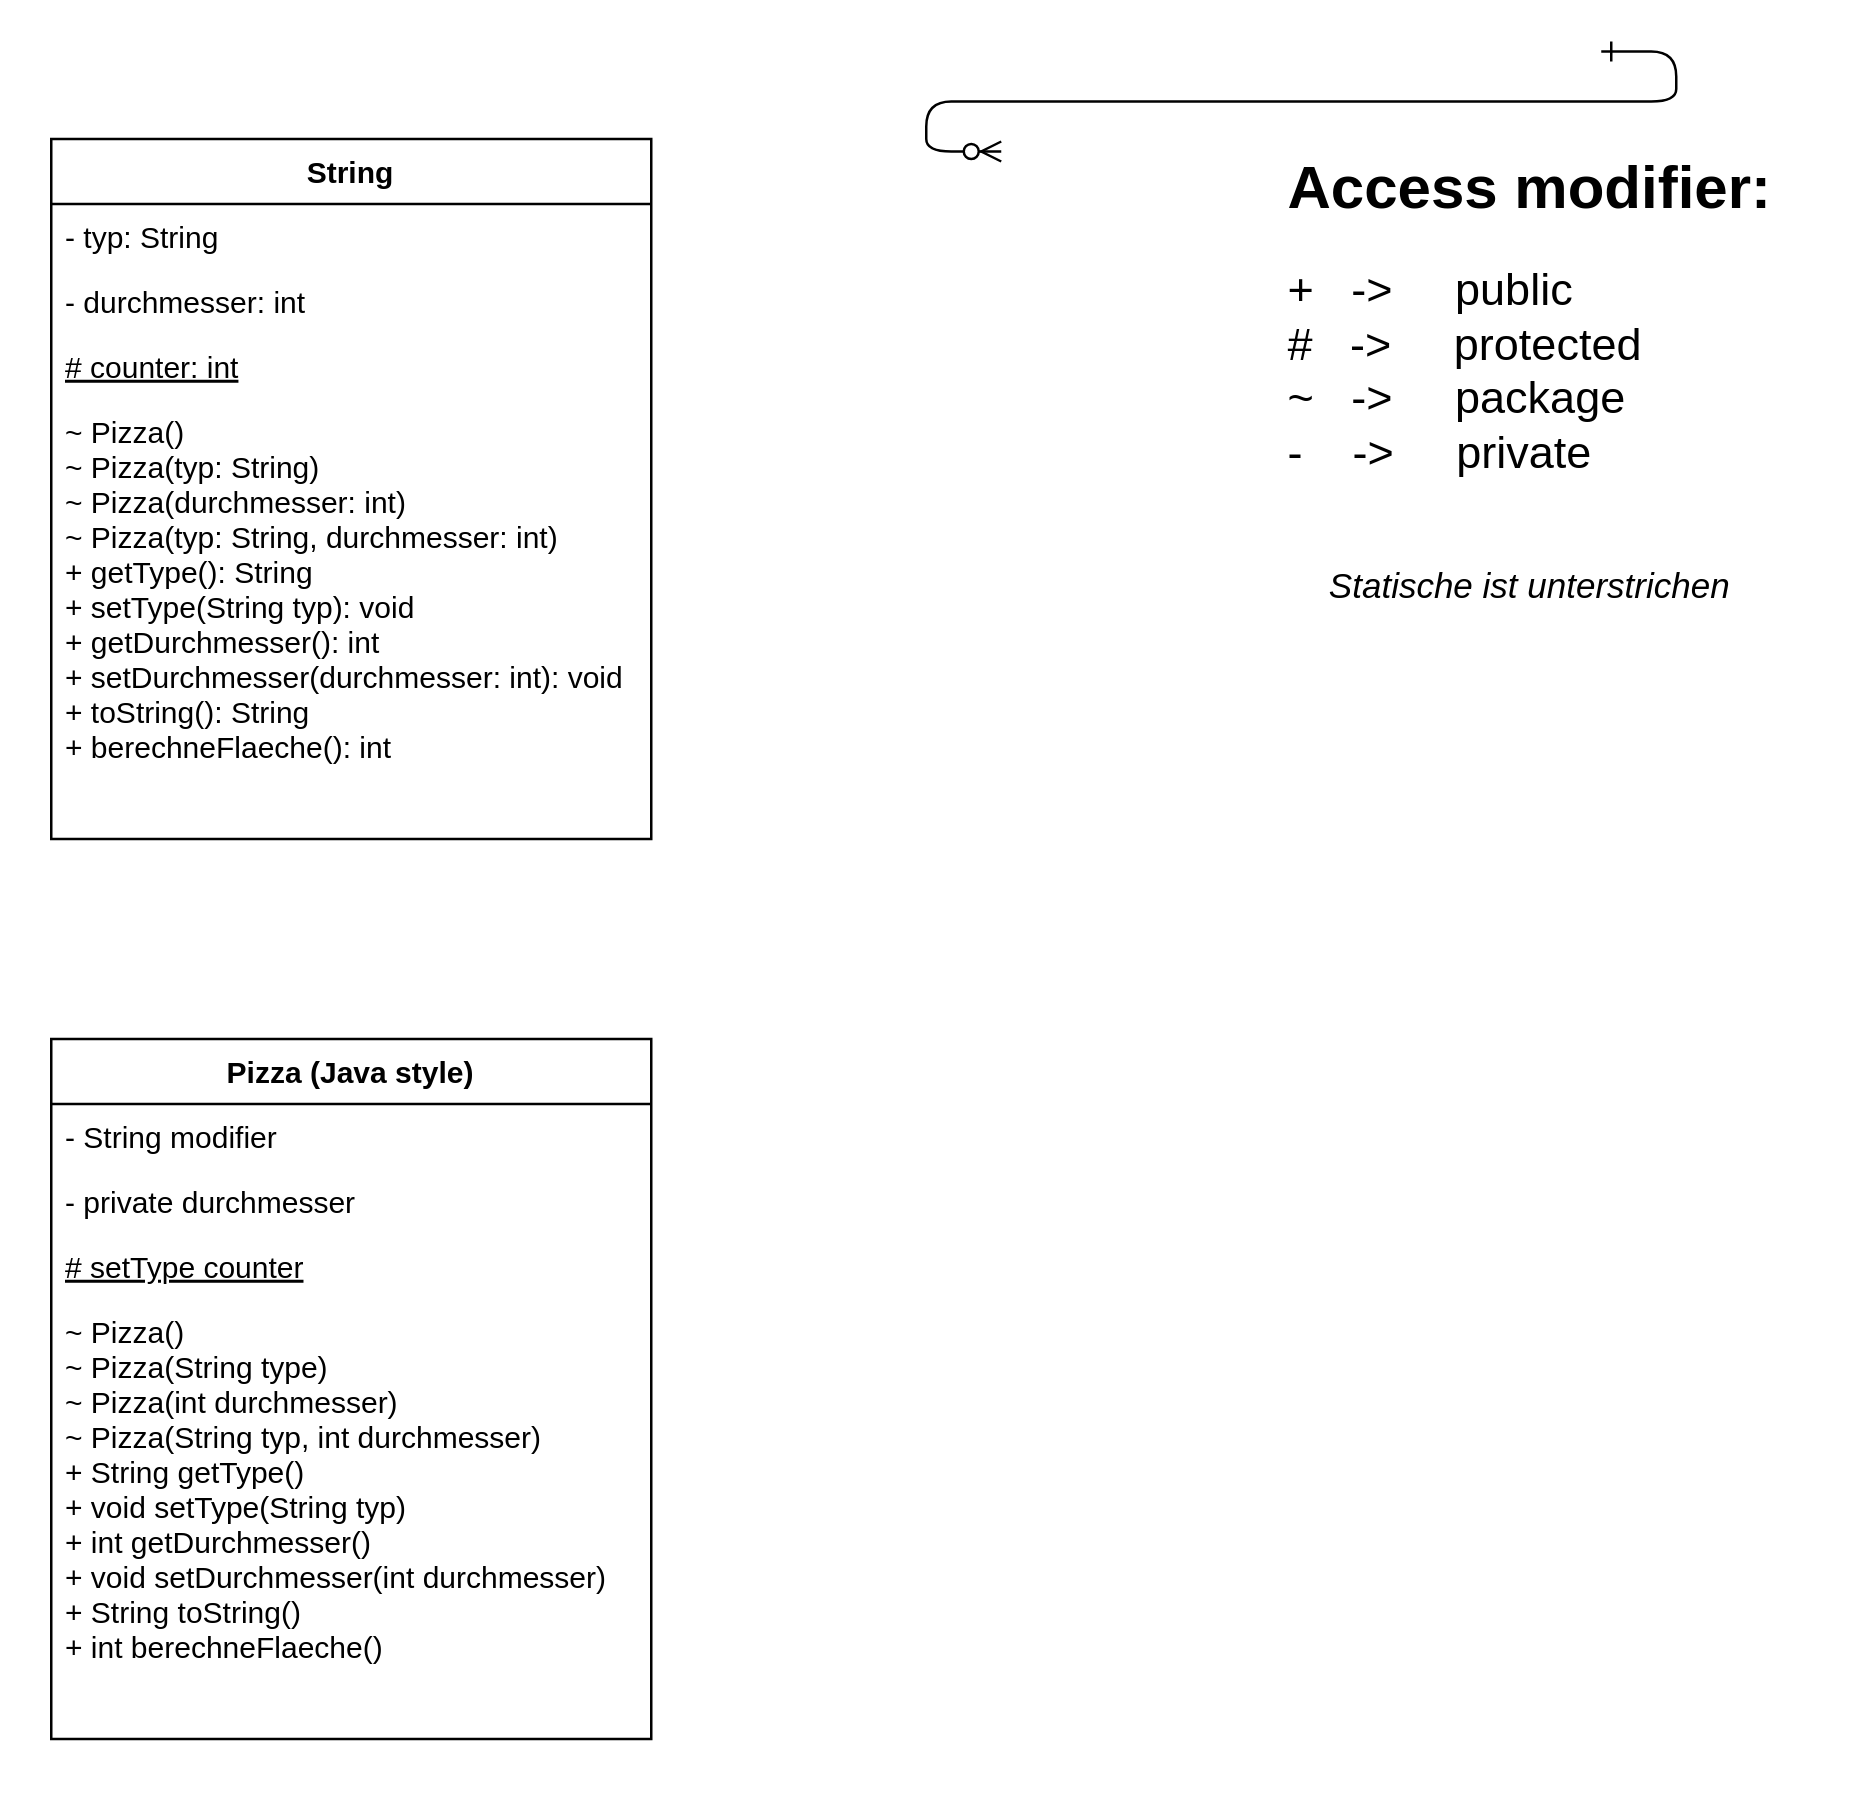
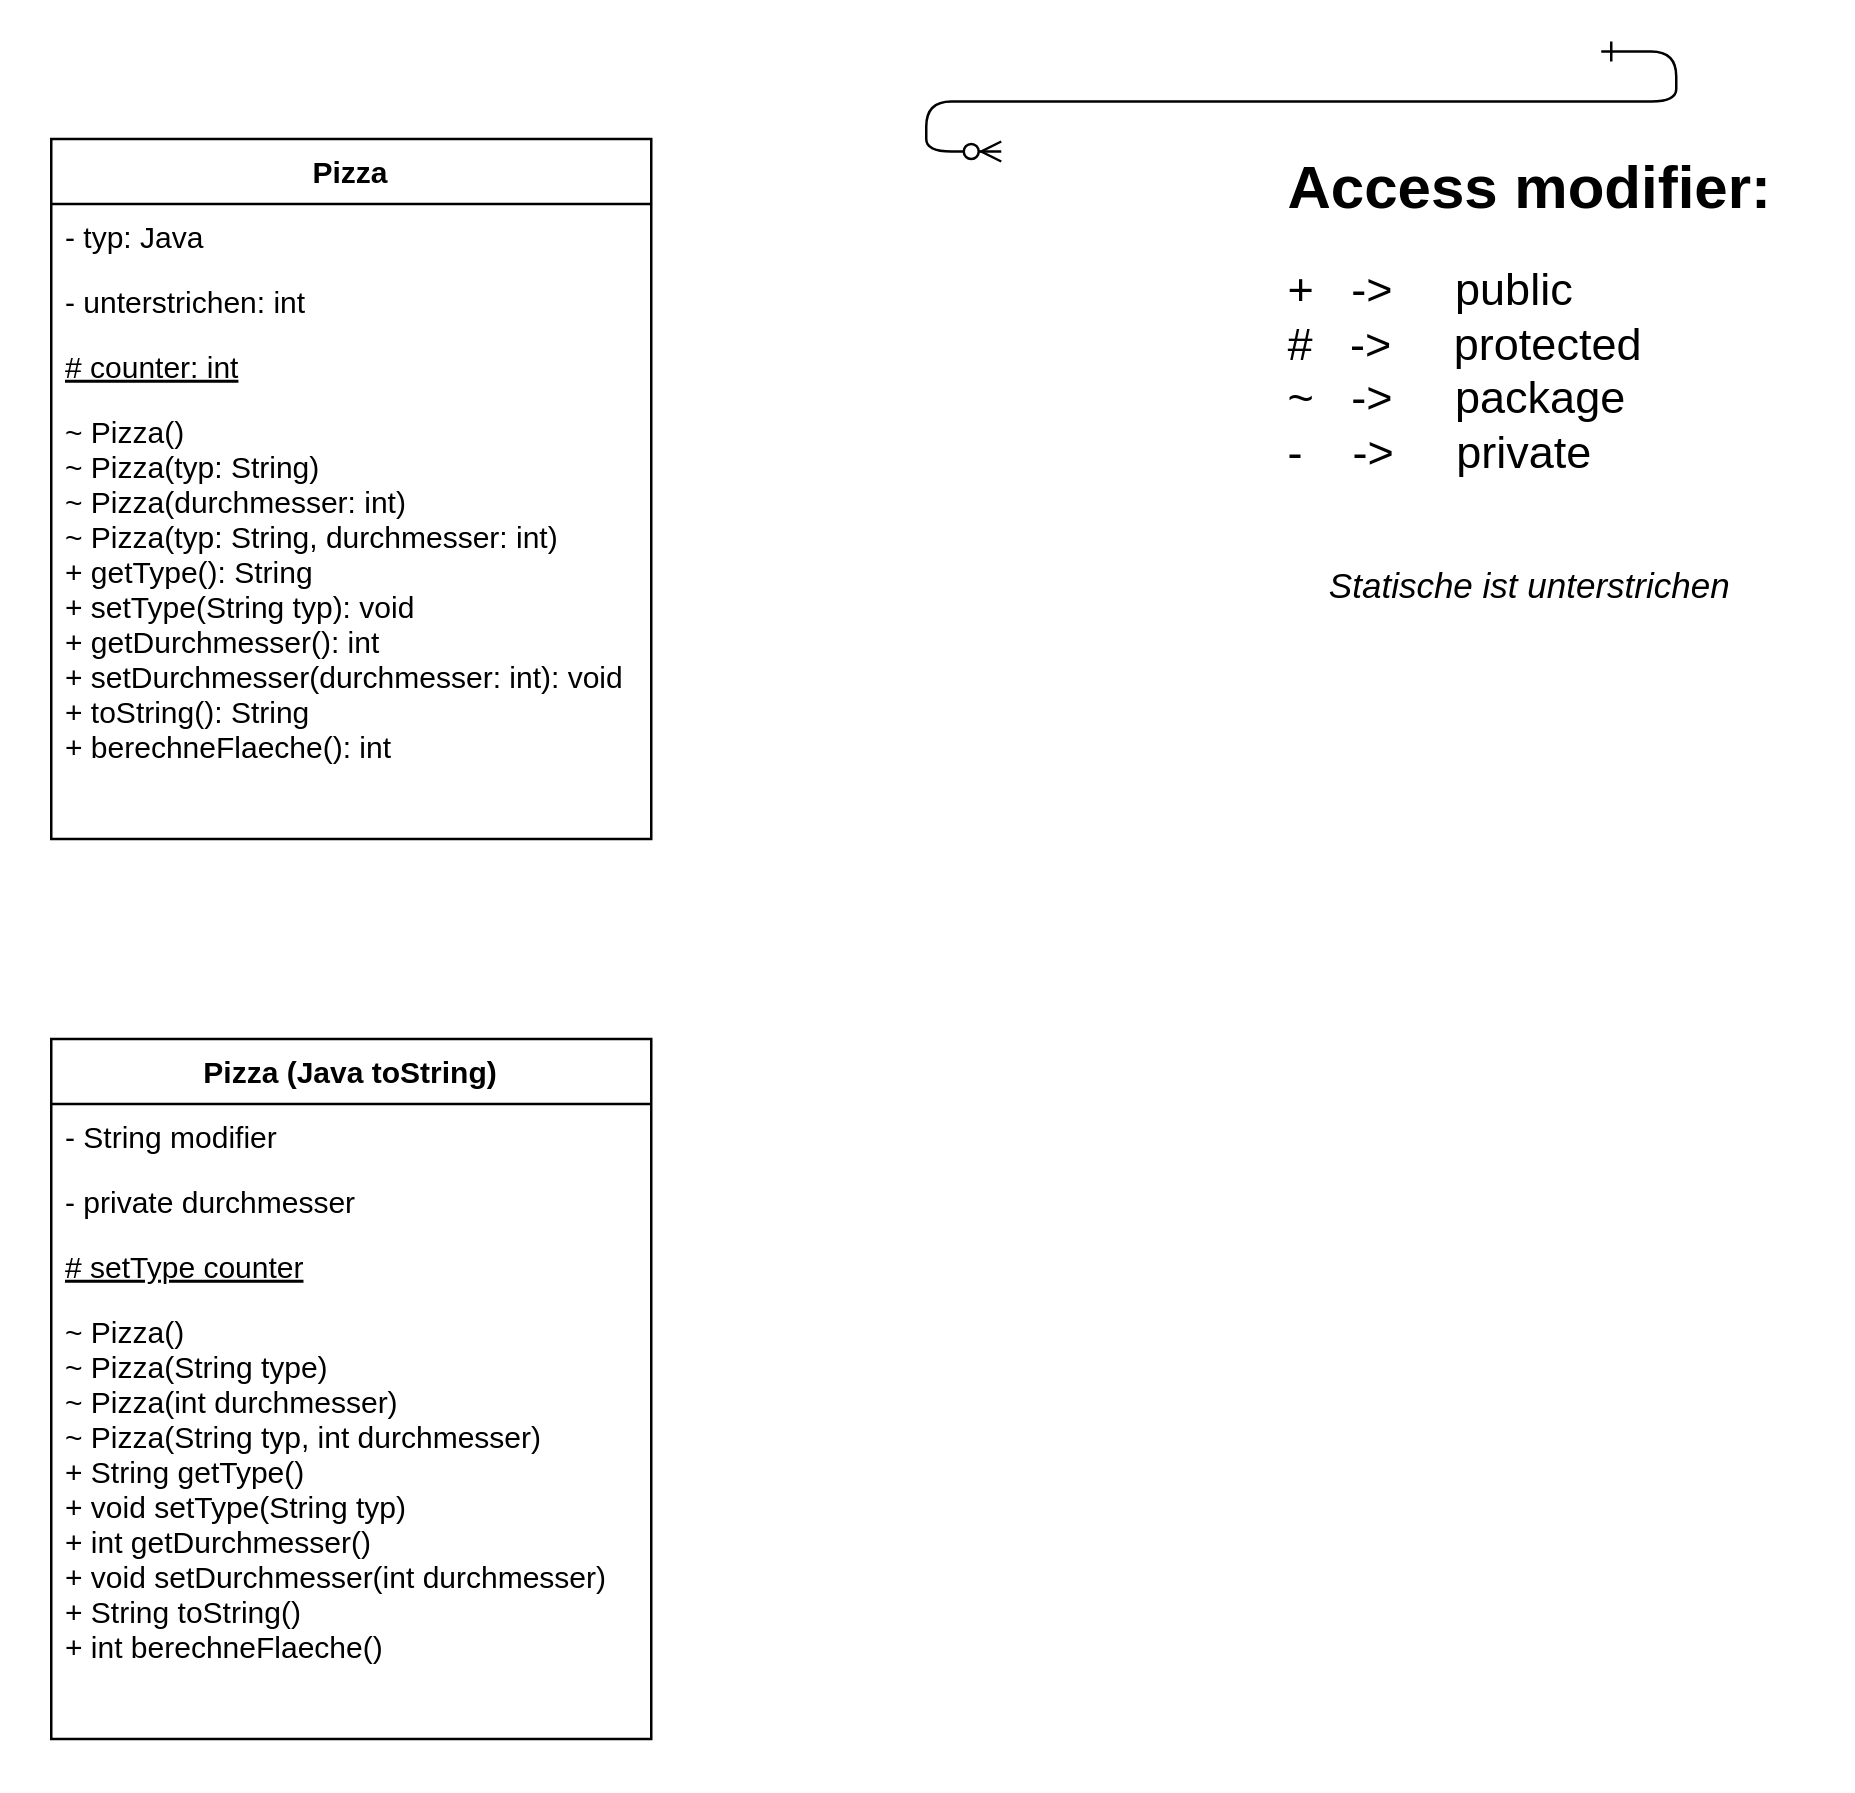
  <mxCell id="0" />
  <mxCell id="1" parent="0" />
  <mxCell id="2" value="" style="edgeStyle=entityRelationEdgeStyle;endArrow=ERzeroToMany;startArrow=ERone;endFill=1;startFill=0;" parent="1" edge="1"><mxGeometry width="100" height="100" relative="1" as="geometry"><mxPoint x="640" y="20" as="sourcePoint" /><mxPoint x="400" y="60" as="targetPoint" /></mxGeometry></mxCell>
- <mxCell id="3" value="Pizza (Java style)" style="swimlane;fontStyle=1;childLayout=stackLayout;horizontal=1;startSize=26;fillColor=none;horizontalStack=0;resizeParent=1;resizeParentMax=0;resizeLast=0;collapsible=1;marginBottom=0;" vertex="1" parent="1"><mxGeometry x="20" y="415" width="240" height="280" as="geometry" /></mxCell>
+ <mxCell id="3" value="Pizza (Java toString)" style="swimlane;fontStyle=1;childLayout=stackLayout;horizontal=1;startSize=26;fillColor=none;horizontalStack=0;resizeParent=1;resizeParentMax=0;resizeLast=0;collapsible=1;marginBottom=0;" vertex="1" parent="1"><mxGeometry x="20" y="415" width="240" height="280" as="geometry" /></mxCell>
  <mxCell id="4" value="- String modifier" style="text;strokeColor=none;fillColor=none;align=left;verticalAlign=top;spacingLeft=4;spacingRight=4;overflow=hidden;rotatable=0;points=[[0,0.5],[1,0.5]];portConstraint=eastwest;" vertex="1" parent="3"><mxGeometry y="26" width="240" height="26" as="geometry" /></mxCell>
  <mxCell id="5" value="- private durchmesser" style="text;strokeColor=none;fillColor=none;align=left;verticalAlign=top;spacingLeft=4;spacingRight=4;overflow=hidden;rotatable=0;points=[[0,0.5],[1,0.5]];portConstraint=eastwest;" vertex="1" parent="3"><mxGeometry y="52" width="240" height="26" as="geometry" /></mxCell>
  <mxCell id="6" value="# setType counter" style="text;strokeColor=none;fillColor=none;align=left;verticalAlign=top;spacingLeft=4;spacingRight=4;overflow=hidden;rotatable=0;points=[[0,0.5],[1,0.5]];portConstraint=eastwest;fontStyle=4" vertex="1" parent="3"><mxGeometry y="78" width="240" height="26" as="geometry" /></mxCell>
  <mxCell id="7" value="~ Pizza()&#10;~ Pizza(String type)&#10;~ Pizza(int durchmesser)&#10;~ Pizza(String typ, int durchmesser)&#10;+ String getType()&#10;+ void setType(String typ)&#10;+ int getDurchmesser()&#10;+ void setDurchmesser(int durchmesser)&#10;+ String toString()&#10;+ int berechneFlaeche()" style="text;strokeColor=none;fillColor=none;align=left;verticalAlign=top;spacingLeft=4;spacingRight=4;overflow=hidden;rotatable=0;points=[[0,0.5],[1,0.5]];portConstraint=eastwest;fontStyle=0" vertex="1" parent="3"><mxGeometry y="104" width="240" height="176" as="geometry" /></mxCell>
  <mxCell id="8" value="&lt;h1&gt;Access modifier:&lt;/h1&gt;&lt;h1 style=&quot;font-size: 18px&quot;&gt;&lt;font style=&quot;font-size: 18px ; font-weight: normal&quot;&gt;&lt;font style=&quot;font-size: 18px&quot;&gt;+&amp;nbsp; &amp;nbsp;-&amp;gt;&amp;nbsp; &amp;nbsp; &amp;nbsp;public&lt;br&gt;&lt;font style=&quot;font-size: 18px&quot;&gt;#&amp;nbsp; &amp;nbsp;-&amp;gt;&amp;nbsp; &amp;nbsp; &amp;nbsp;protected&lt;br&gt;&lt;/font&gt;&lt;/font&gt;~&amp;nbsp; &amp;nbsp;-&amp;gt;&amp;nbsp; &amp;nbsp; &amp;nbsp;package&lt;br&gt;-&amp;nbsp; &amp;nbsp; -&amp;gt;&amp;nbsp; &amp;nbsp; &amp;nbsp;private&lt;/font&gt;&lt;/h1&gt;&lt;div style=&quot;font-size: 18px&quot;&gt;&lt;span style=&quot;font-weight: normal&quot;&gt;&lt;br&gt;&lt;/span&gt;&lt;/div&gt;&lt;div style=&quot;text-align: center&quot;&gt;&lt;span style=&quot;font-weight: normal&quot;&gt;&lt;i&gt;&lt;font style=&quot;font-size: 14px&quot;&gt;Statische ist unterstrichen&lt;/font&gt;&lt;/i&gt;&lt;/span&gt;&lt;/div&gt;&lt;div&gt;&lt;span style=&quot;font-size: 12px ; font-weight: normal&quot;&gt;&lt;br&gt;&lt;/span&gt;&lt;/div&gt;" style="text;html=1;strokeColor=none;fillColor=none;spacing=5;spacingTop=-20;whiteSpace=wrap;overflow=hidden;rounded=0;" vertex="1" parent="1"><mxGeometry x="510" y="55" width="210" height="200" as="geometry" /></mxCell>
- <mxCell id="9" value="String" style="swimlane;fontStyle=1;childLayout=stackLayout;horizontal=1;startSize=26;fillColor=none;horizontalStack=0;resizeParent=1;resizeParentMax=0;resizeLast=0;collapsible=1;marginBottom=0;" vertex="1" parent="1"><mxGeometry x="20" y="55" width="240" height="280" as="geometry" /></mxCell>
- <mxCell id="10" value="- typ: String" style="text;strokeColor=none;fillColor=none;align=left;verticalAlign=top;spacingLeft=4;spacingRight=4;overflow=hidden;rotatable=0;points=[[0,0.5],[1,0.5]];portConstraint=eastwest;" vertex="1" parent="9"><mxGeometry y="26" width="240" height="26" as="geometry" /></mxCell>
- <mxCell id="11" value="- durchmesser: int" style="text;strokeColor=none;fillColor=none;align=left;verticalAlign=top;spacingLeft=4;spacingRight=4;overflow=hidden;rotatable=0;points=[[0,0.5],[1,0.5]];portConstraint=eastwest;" vertex="1" parent="9"><mxGeometry y="52" width="240" height="26" as="geometry" /></mxCell>
+ <mxCell id="9" value="Pizza" style="swimlane;fontStyle=1;childLayout=stackLayout;horizontal=1;startSize=26;fillColor=none;horizontalStack=0;resizeParent=1;resizeParentMax=0;resizeLast=0;collapsible=1;marginBottom=0;" vertex="1" parent="1"><mxGeometry x="20" y="55" width="240" height="280" as="geometry" /></mxCell>
+ <mxCell id="10" value="- typ: Java" style="text;strokeColor=none;fillColor=none;align=left;verticalAlign=top;spacingLeft=4;spacingRight=4;overflow=hidden;rotatable=0;points=[[0,0.5],[1,0.5]];portConstraint=eastwest;" vertex="1" parent="9"><mxGeometry y="26" width="240" height="26" as="geometry" /></mxCell>
+ <mxCell id="11" value="- unterstrichen: int" style="text;strokeColor=none;fillColor=none;align=left;verticalAlign=top;spacingLeft=4;spacingRight=4;overflow=hidden;rotatable=0;points=[[0,0.5],[1,0.5]];portConstraint=eastwest;" vertex="1" parent="9"><mxGeometry y="52" width="240" height="26" as="geometry" /></mxCell>
  <mxCell id="12" value="# counter: int" style="text;strokeColor=none;fillColor=none;align=left;verticalAlign=top;spacingLeft=4;spacingRight=4;overflow=hidden;rotatable=0;points=[[0,0.5],[1,0.5]];portConstraint=eastwest;fontStyle=4" vertex="1" parent="9"><mxGeometry y="78" width="240" height="26" as="geometry" /></mxCell>
  <mxCell id="13" value="~ Pizza()&#10;~ Pizza(typ: String)&#10;~ Pizza(durchmesser: int)&#10;~ Pizza(typ: String, durchmesser: int)&#10;+ getType(): String&#10;+ setType(String typ): void&#10;+ getDurchmesser(): int&#10;+ setDurchmesser(durchmesser: int): void&#10;+ toString(): String&#10;+ berechneFlaeche(): int" style="text;strokeColor=none;fillColor=none;align=left;verticalAlign=top;spacingLeft=4;spacingRight=4;overflow=hidden;rotatable=0;points=[[0,0.5],[1,0.5]];portConstraint=eastwest;fontStyle=0" vertex="1" parent="9"><mxGeometry y="104" width="240" height="176" as="geometry" /></mxCell>
